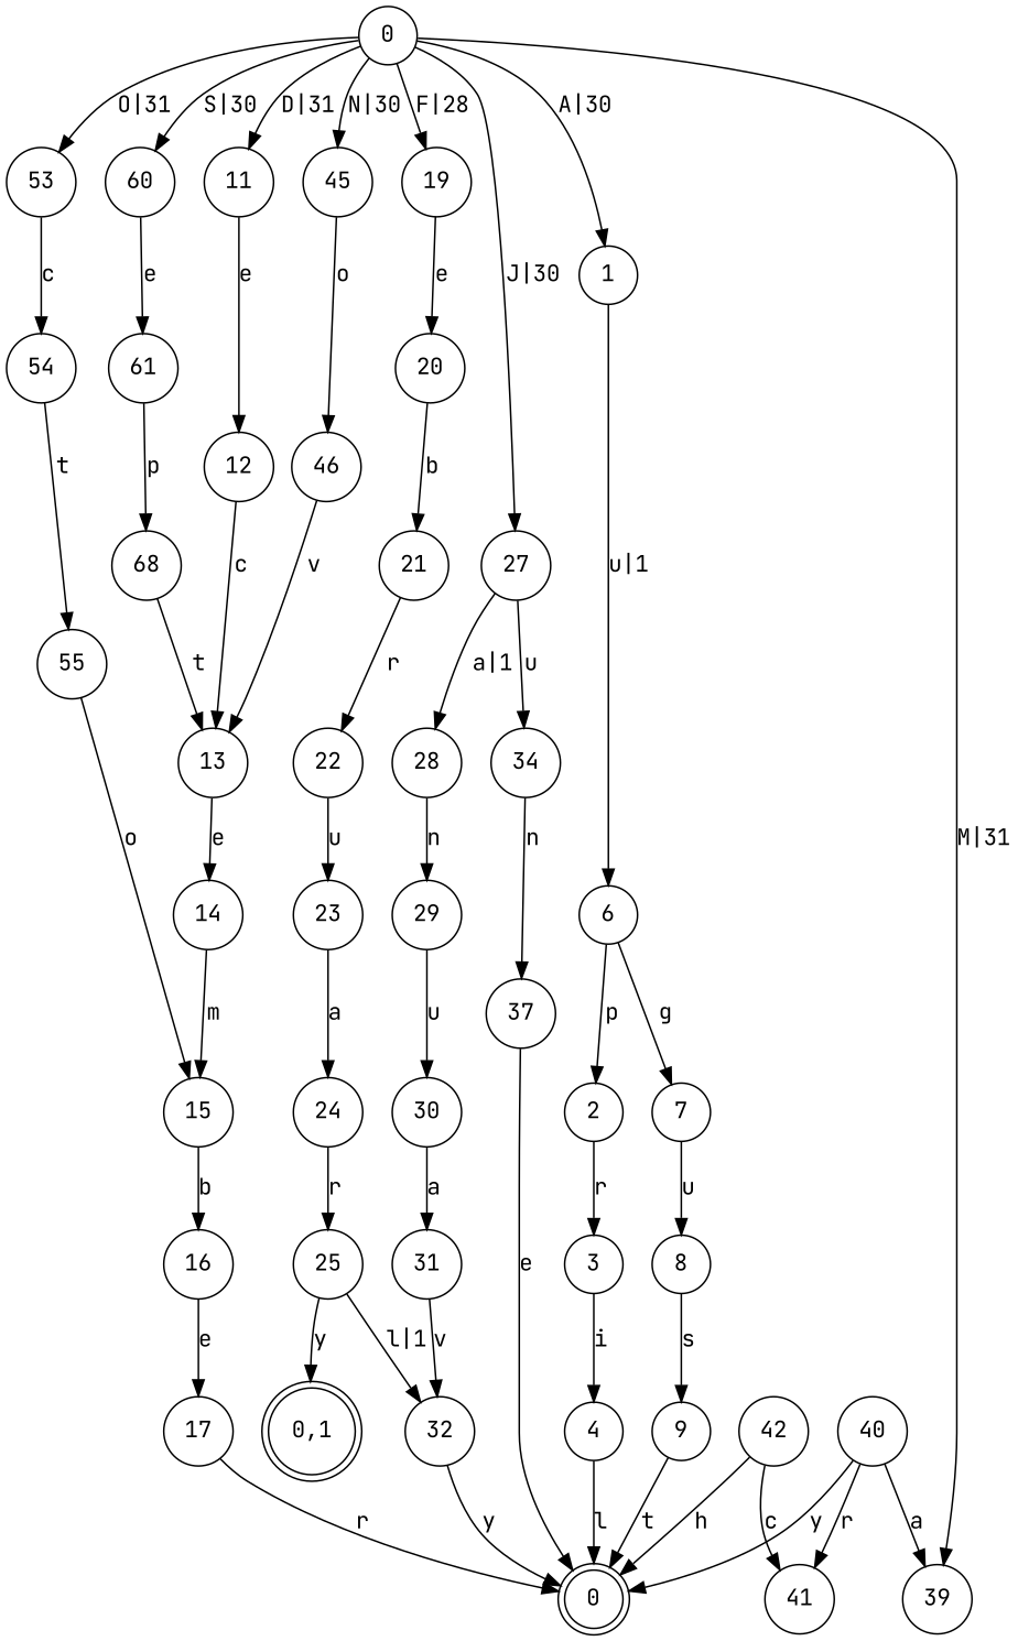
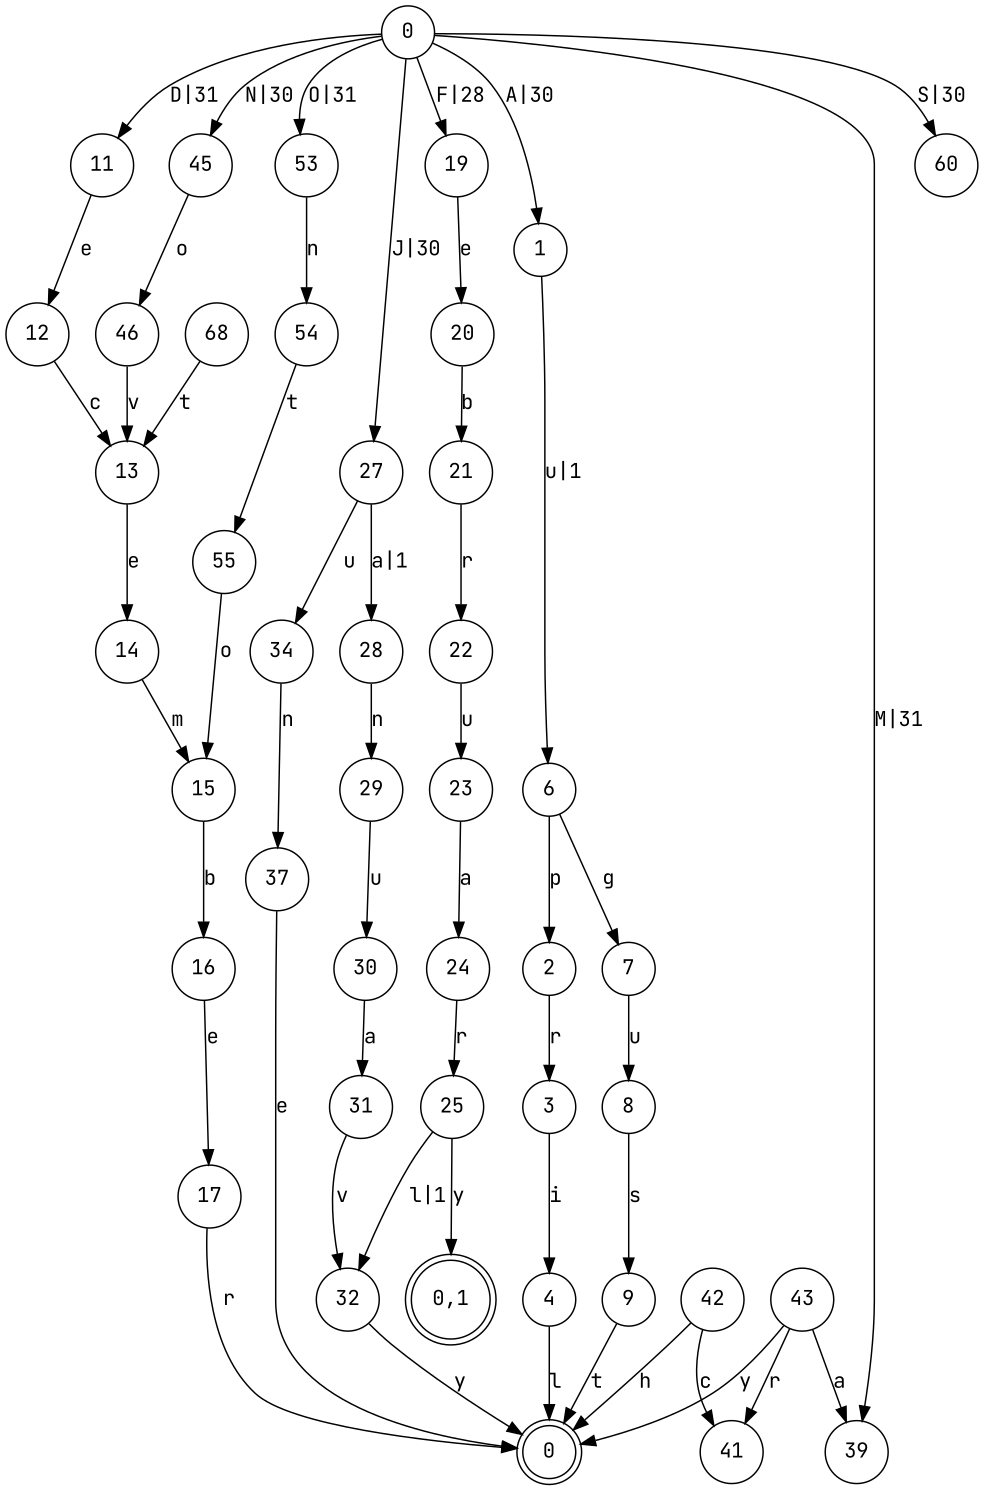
  digraph {
    fontname="JetBrains Mono"
    node [fontname="JetBrains Mono" shape=circle]
    edge [fontname="JetBrains Mono"]
    0
    1
    11
    19
    27
    39
    45
    53
    60
    6
    12
    20
    28
    34
    46
    54
-   61
    2
    3
    7
    4
    n22 [label=0 shape=doublecircle]
    8
    9
    13
    14
    15
    16
    17
    21
    22
    23
    24
    25
    n35 [label="0,1" shape=doublecircle]
    32
    29
    37
    30
    31
-   40
+   40 [label=43]
    41
    42
    55
    n45 [label=68]
    0 -> 1 [label="A|30"]
    0 -> 11 [label="D|31"]
    0 -> 19 [label="F|28"]
    0 -> 27 [label="J|30"]
    0 -> 39 [label="M|31"]
    0 -> 45 [label="N|30"]
    0 -> 53 [label="O|31"]
    0 -> 60 [label="S|30"]
    1 -> 6 [label="u|1"]
    11 -> 12 [label=e]
    19 -> 20 [label=e]
    27 -> 28 [label="a|1"]
    27 -> 34 [label=u]
    45 -> 46 [label=o]
-   53 -> 54 [label=c]
-   60 -> 61 [label=e]
+   53 -> 54 [label=n]
    6 -> 2 [label=p]
    6 -> 7 [label=g]
    12 -> 13 [label=c]
    20 -> 21 [label=b]
    28 -> 29 [label=n]
    34 -> 37 [label=n]
    46 -> 13 [label=v]
    54 -> 55 [label=t]
-   61 -> n45 [label=p]
    2 -> 3 [label=r]
    3 -> 4 [label=i]
    7 -> 8 [label=u]
    4 -> n22 [label=l]
    8 -> 9 [label=s]
    9 -> n22 [label=t]
    13 -> 14 [label=e]
    14 -> 15 [label=m]
    15 -> 16 [label=b]
    16 -> 17 [label=e]
    17 -> n22 [label=r]
    21 -> 22 [label=r]
    22 -> 23 [label=u]
    23 -> 24 [label=a]
    24 -> 25 [label=r]
    25 -> n35 [label=y]
    25 -> 32 [label="l|1"]
    32 -> n22 [label=y]
    29 -> 30 [label=u]
    37 -> n22 [label=e]
    30 -> 31 [label=a]
    31 -> 32 [label=v]
    40 -> 39 [label=a]
    40 -> n22 [label=y]
    40 -> 41 [label=r]
    42 -> n22 [label=h]
    42 -> 41 [label=c]
    55 -> 15 [label=o]
    n45 -> 13 [label=t]
  }
